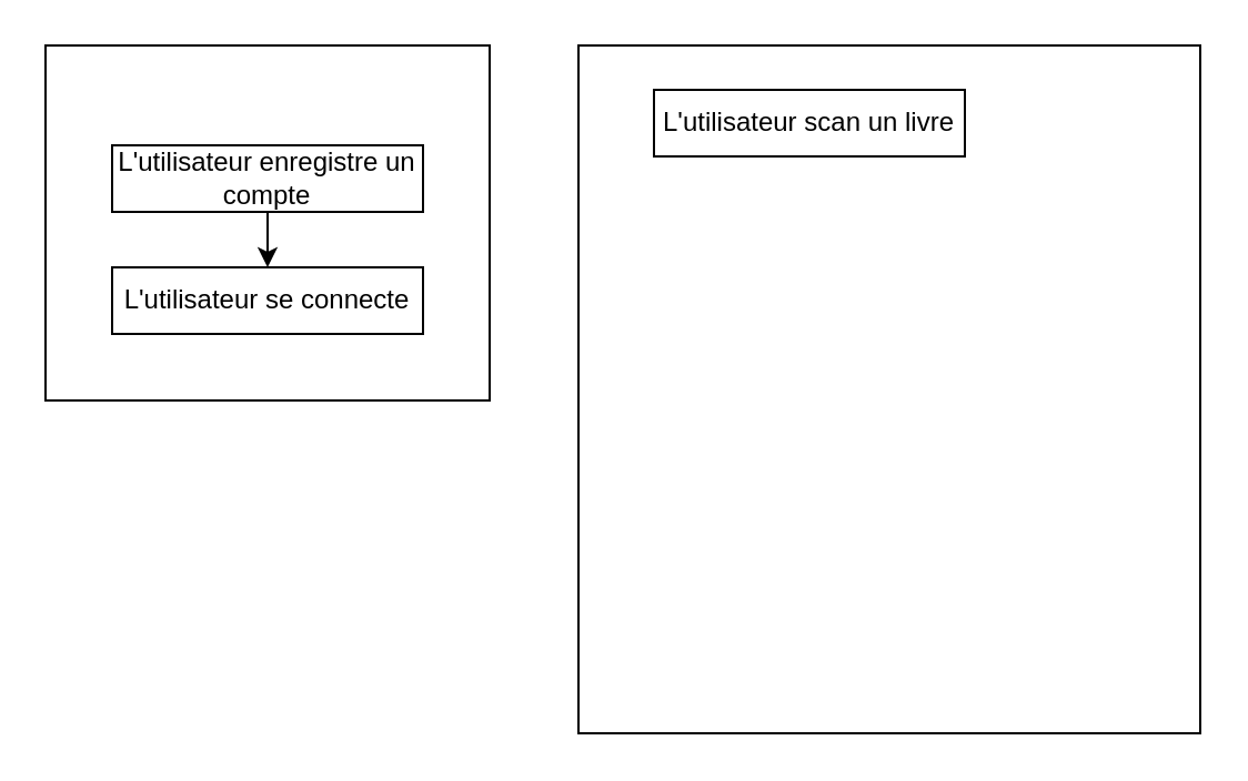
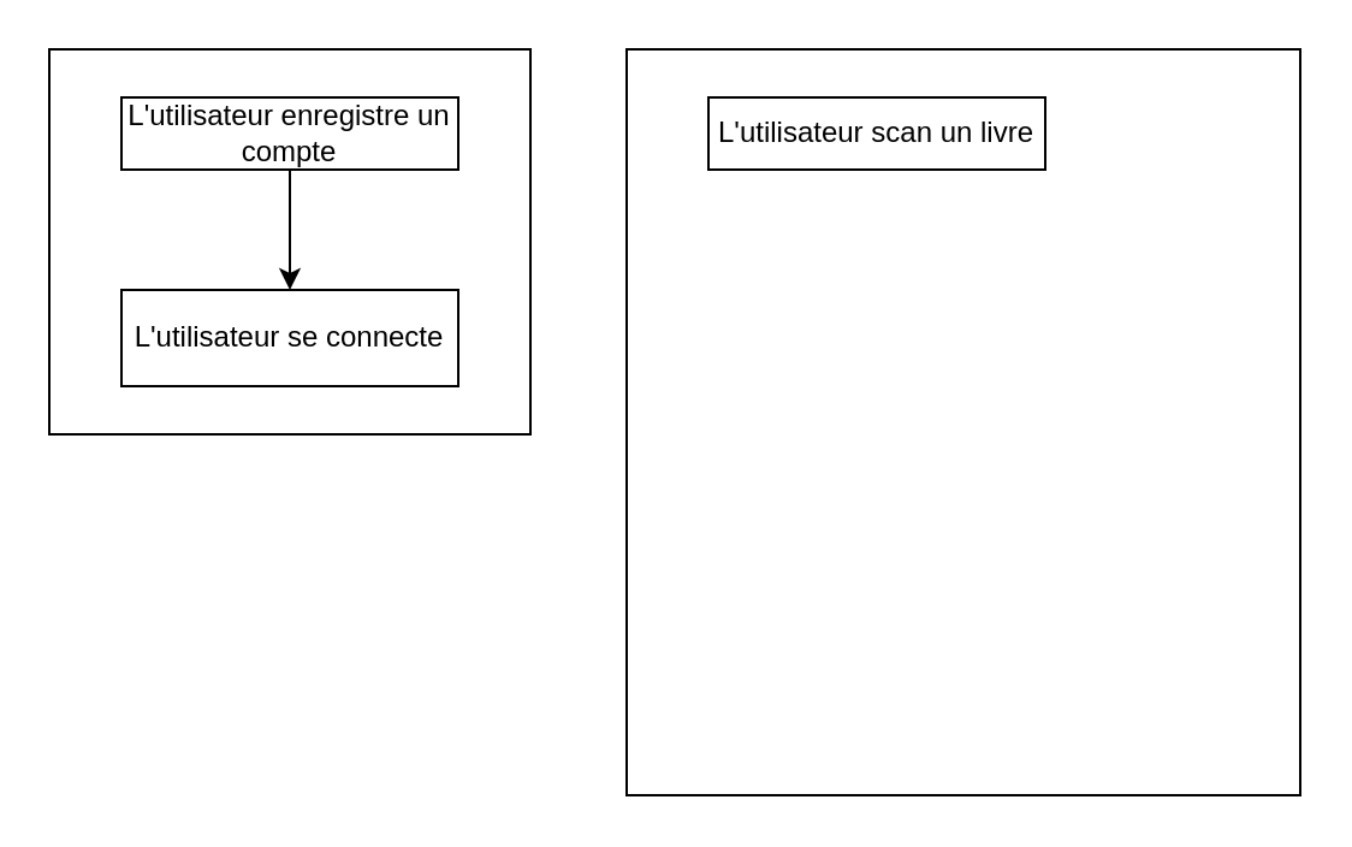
  <mxCell id="0" />
  <mxCell id="1" parent="0" />
  <mxCell id="2" value="" style="rounded=0;whiteSpace=wrap;html=1;" vertex="1" parent="1"><mxGeometry x="20" y="20" width="200" height="160" as="geometry" /></mxCell>
  <mxCell id="3" value="" style="edgeStyle=orthogonalEdgeStyle;rounded=0;orthogonalLoop=1;jettySize=auto;html=1;" edge="1" parent="1" source="4" target="5"><mxGeometry relative="1" as="geometry" /></mxCell>
- <mxCell id="4" value="L'utilisateur enregistre un compte" style="text;html=1;align=center;verticalAlign=middle;whiteSpace=wrap;rounded=0;fillColor=default;strokeColor=default;" vertex="1" parent="1"><mxGeometry x="50" y="65" width="140" height="30" as="geometry" /></mxCell>
- <mxCell id="5" value="L'utilisateur se connecte" style="text;html=1;align=center;verticalAlign=middle;whiteSpace=wrap;rounded=0;fillColor=default;strokeColor=default;" vertex="1" parent="1"><mxGeometry x="50" y="120" width="140" height="30" as="geometry" /></mxCell>
+ <mxCell id="4" value="L'utilisateur enregistre un compte" style="text;html=1;align=center;verticalAlign=middle;whiteSpace=wrap;rounded=0;fillColor=default;strokeColor=default;" vertex="1" parent="1"><mxGeometry x="50" y="40" width="140" height="30" as="geometry" /></mxCell>
+ <mxCell id="5" value="L'utilisateur se connecte" style="text;html=1;align=center;verticalAlign=middle;whiteSpace=wrap;rounded=0;fillColor=default;strokeColor=default;" vertex="1" parent="1"><mxGeometry x="50" y="120" width="140" height="40" as="geometry" /></mxCell>
  <mxCell id="6" value="" style="rounded=0;whiteSpace=wrap;html=1;" vertex="1" parent="1"><mxGeometry x="260" y="20" width="280" height="310" as="geometry" /></mxCell>
  <mxCell id="7" value="L'utilisateur scan un livre" style="text;html=1;align=center;verticalAlign=middle;whiteSpace=wrap;rounded=0;fillColor=default;strokeColor=default;" vertex="1" parent="1"><mxGeometry x="294" y="40" width="140" height="30" as="geometry" /></mxCell>
